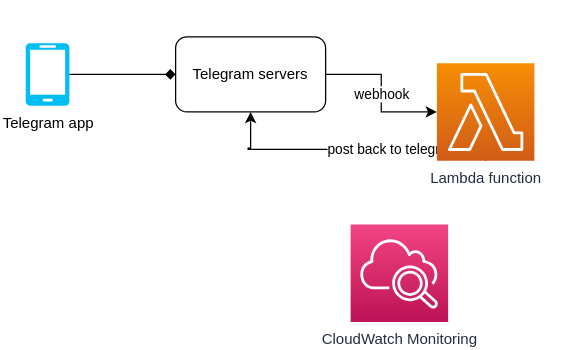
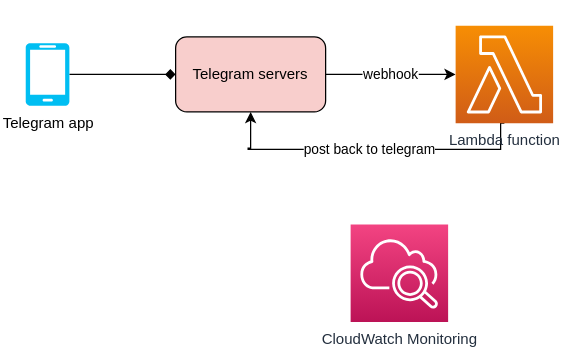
  <mxCell id="0" />
  <mxCell id="1" parent="0" />
  <mxCell id="2" value="" style="edgeStyle=orthogonalEdgeStyle;rounded=0;orthogonalLoop=1;jettySize=auto;html=1;endArrow=diamond;" edge="1" parent="1" source="3" target="5"><mxGeometry relative="1" as="geometry" /></mxCell>
  <mxCell id="3" value="Telegram app" style="verticalLabelPosition=bottom;html=1;verticalAlign=top;align=center;strokeColor=none;fillColor=#00BEF2;shape=mxgraph.azure.mobile;pointerEvents=1;" vertex="1" parent="1"><mxGeometry x="20" y="34" width="35" height="50" as="geometry" /></mxCell>
  <mxCell id="4" value="webhook" style="edgeStyle=orthogonalEdgeStyle;rounded=0;orthogonalLoop=1;jettySize=auto;html=1;" edge="1" parent="1" source="5" target="7"><mxGeometry relative="1" as="geometry" /></mxCell>
- <mxCell id="5" value="Telegram servers" style="rounded=1;whiteSpace=wrap;html=1;" vertex="1" parent="1"><mxGeometry x="140" y="29" width="120" height="60" as="geometry" /></mxCell>
+ <mxCell id="5" value="Telegram servers" style="rounded=1;whiteSpace=wrap;html=1;fillColor=#f8cecc;" vertex="1" parent="1"><mxGeometry x="140" y="29" width="120" height="60" as="geometry" /></mxCell>
  <mxCell id="6" value="post back to telegram" style="edgeStyle=orthogonalEdgeStyle;rounded=0;orthogonalLoop=1;jettySize=auto;html=1;entryX=0.5;entryY=1;entryDx=0;entryDy=0;exitX=0.5;exitY=1;exitDx=0;exitDy=0;exitPerimeter=0;" edge="1" parent="1" source="7" target="5"><mxGeometry relative="1" as="geometry"><Array as="points"><mxPoint x="400" y="98" /><mxPoint x="400" y="119" /><mxPoint x="198" y="119" /><mxPoint x="198" y="118" /><mxPoint x="200" y="118" /></Array></mxGeometry></mxCell>
- <mxCell id="7" value="Lambda function" style="sketch=0;points=[[0,0,0],[0.25,0,0],[0.5,0,0],[0.75,0,0],[1,0,0],[0,1,0],[0.25,1,0],[0.5,1,0],[0.75,1,0],[1,1,0],[0,0.25,0],[0,0.5,0],[0,0.75,0],[1,0.25,0],[1,0.5,0],[1,0.75,0]];outlineConnect=0;fontColor=#232F3E;gradientColor=#F78E04;gradientDirection=north;fillColor=#D05C17;strokeColor=#ffffff;dashed=0;verticalLabelPosition=bottom;verticalAlign=top;align=center;html=1;fontSize=12;fontStyle=0;aspect=fixed;shape=mxgraph.aws4.resourceIcon;resIcon=mxgraph.aws4.lambda;" vertex="1" parent="1"><mxGeometry x="349" y="50" width="78" height="78" as="geometry" /></mxCell>
+ <mxCell id="7" value="Lambda function" style="sketch=0;points=[[0,0,0],[0.25,0,0],[0.5,0,0],[0.75,0,0],[1,0,0],[0,1,0],[0.25,1,0],[0.5,1,0],[0.75,1,0],[1,1,0],[0,0.25,0],[0,0.5,0],[0,0.75,0],[1,0.25,0],[1,0.5,0],[1,0.75,0]];outlineConnect=0;fontColor=#232F3E;gradientColor=#F78E04;gradientDirection=north;fillColor=#D05C17;strokeColor=#ffffff;dashed=0;verticalLabelPosition=bottom;verticalAlign=top;align=center;html=1;fontSize=12;fontStyle=0;aspect=fixed;shape=mxgraph.aws4.resourceIcon;resIcon=mxgraph.aws4.lambda;" vertex="1" parent="1"><mxGeometry x="364" y="20" width="78" height="78" as="geometry" /></mxCell>
  <mxCell id="8" value="CloudWatch Monitoring" style="sketch=0;points=[[0,0,0],[0.25,0,0],[0.5,0,0],[0.75,0,0],[1,0,0],[0,1,0],[0.25,1,0],[0.5,1,0],[0.75,1,0],[1,1,0],[0,0.25,0],[0,0.5,0],[0,0.75,0],[1,0.25,0],[1,0.5,0],[1,0.75,0]];points=[[0,0,0],[0.25,0,0],[0.5,0,0],[0.75,0,0],[1,0,0],[0,1,0],[0.25,1,0],[0.5,1,0],[0.75,1,0],[1,1,0],[0,0.25,0],[0,0.5,0],[0,0.75,0],[1,0.25,0],[1,0.5,0],[1,0.75,0]];outlineConnect=0;fontColor=#232F3E;gradientColor=#F34482;gradientDirection=north;fillColor=#BC1356;strokeColor=#ffffff;dashed=0;verticalLabelPosition=bottom;verticalAlign=top;align=center;html=1;fontSize=12;fontStyle=0;aspect=fixed;shape=mxgraph.aws4.resourceIcon;resIcon=mxgraph.aws4.cloudwatch_2;" vertex="1" parent="1"><mxGeometry x="280" y="179" width="78" height="78" as="geometry" /></mxCell>
